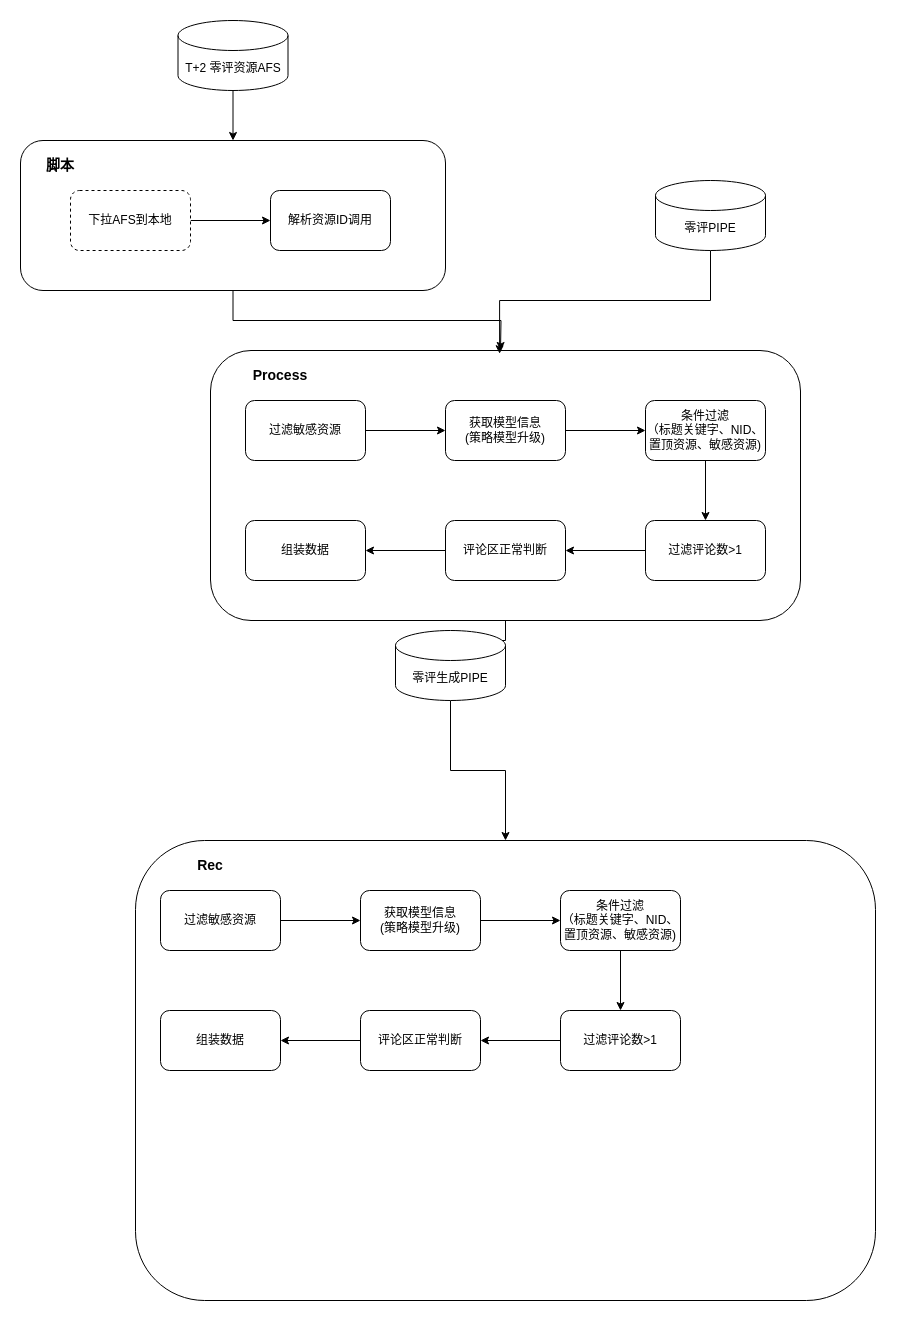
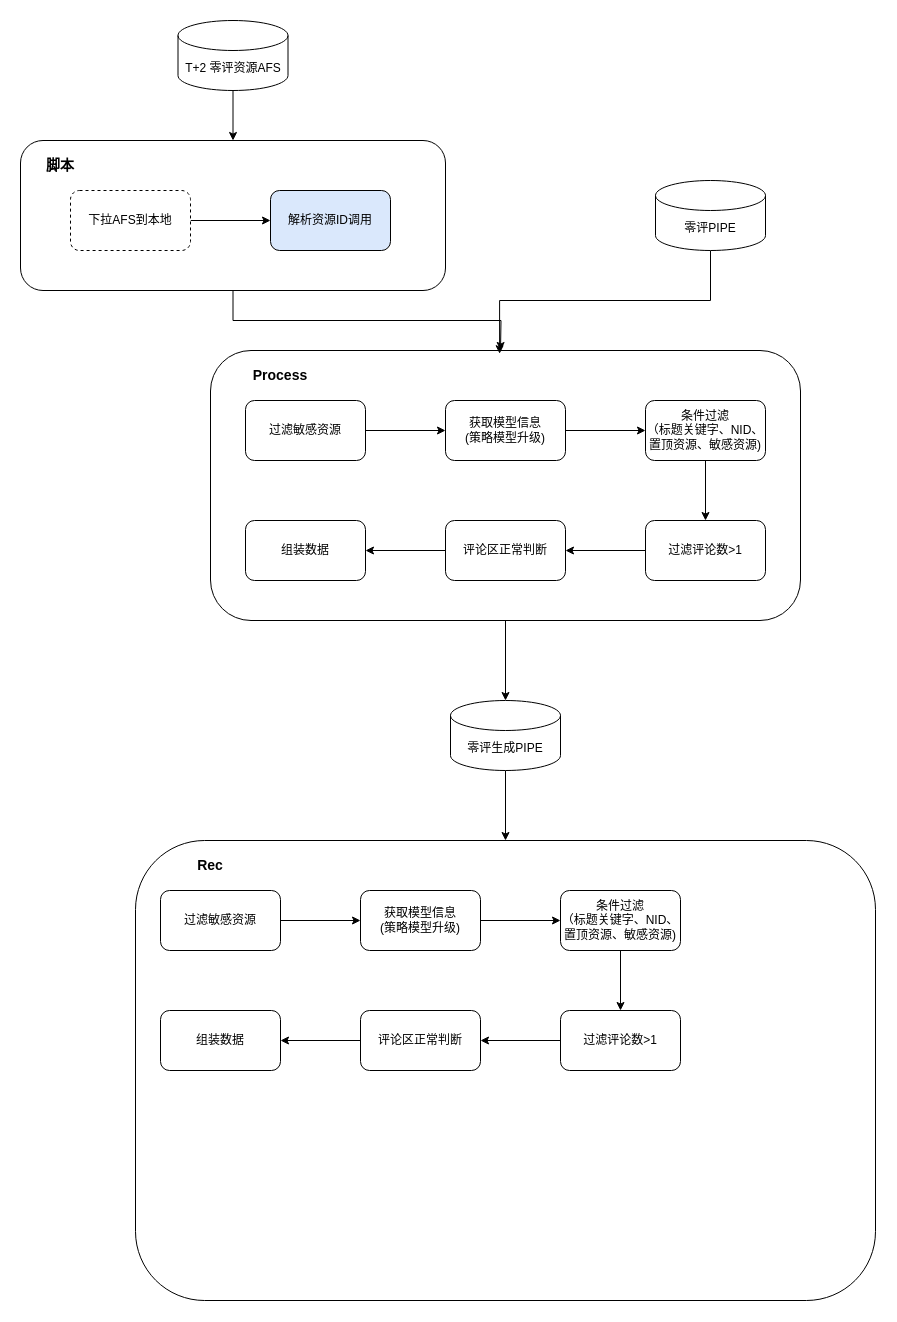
  <mxCell id="0" />
  <mxCell id="1" parent="0" />
  <mxCell id="2" style="edgeStyle=orthogonalEdgeStyle;rounded=0;orthogonalLoop=1;jettySize=auto;html=1;" edge="1" parent="1" source="3" target="19"><mxGeometry relative="1" as="geometry" /></mxCell>
  <mxCell id="3" value="" style="rounded=1;whiteSpace=wrap;html=1;" vertex="1" parent="1"><mxGeometry x="210" y="350" width="590" height="270" as="geometry" /></mxCell>
  <mxCell id="4" style="edgeStyle=orthogonalEdgeStyle;rounded=0;orthogonalLoop=1;jettySize=auto;html=1;entryX=0.49;entryY=0.012;entryDx=0;entryDy=0;entryPerimeter=0;" edge="1" parent="1" source="5" target="3"><mxGeometry relative="1" as="geometry" /></mxCell>
  <mxCell id="5" value="零评PIPE" style="shape=cylinder3;whiteSpace=wrap;html=1;boundedLbl=1;backgroundOutline=1;size=15;" vertex="1" parent="1"><mxGeometry x="655" y="180" width="110" height="70" as="geometry" /></mxCell>
  <mxCell id="6" value="" style="edgeStyle=orthogonalEdgeStyle;rounded=0;orthogonalLoop=1;jettySize=auto;html=1;" edge="1" parent="1" source="7" target="10"><mxGeometry relative="1" as="geometry" /></mxCell>
  <mxCell id="7" value="过滤敏感资源" style="rounded=1;whiteSpace=wrap;html=1;" vertex="1" parent="1"><mxGeometry x="245" y="400" width="120" height="60" as="geometry" /></mxCell>
  <mxCell id="8" value="&lt;b&gt;&lt;font style=&quot;font-size: 14px;&quot;&gt;Process&lt;/font&gt;&lt;/b&gt;" style="text;html=1;align=center;verticalAlign=middle;whiteSpace=wrap;rounded=0;" vertex="1" parent="1"><mxGeometry x="250" y="360" width="60" height="30" as="geometry" /></mxCell>
  <mxCell id="9" value="" style="edgeStyle=orthogonalEdgeStyle;rounded=0;orthogonalLoop=1;jettySize=auto;html=1;" edge="1" parent="1" source="10" target="12"><mxGeometry relative="1" as="geometry" /></mxCell>
  <mxCell id="10" value="获取模型信息&lt;div&gt;(策略模型升级)&lt;/div&gt;" style="rounded=1;whiteSpace=wrap;html=1;" vertex="1" parent="1"><mxGeometry x="445" y="400" width="120" height="60" as="geometry" /></mxCell>
  <mxCell id="11" value="" style="edgeStyle=orthogonalEdgeStyle;rounded=0;orthogonalLoop=1;jettySize=auto;html=1;" edge="1" parent="1" source="12" target="14"><mxGeometry relative="1" as="geometry" /></mxCell>
  <mxCell id="12" value="条件过滤&lt;div&gt;（标题关键字、NID、置顶资源、敏感资源)&lt;/div&gt;" style="rounded=1;whiteSpace=wrap;html=1;" vertex="1" parent="1"><mxGeometry x="645" y="400" width="120" height="60" as="geometry" /></mxCell>
  <mxCell id="13" value="" style="edgeStyle=orthogonalEdgeStyle;rounded=0;orthogonalLoop=1;jettySize=auto;html=1;" edge="1" parent="1" source="14" target="16"><mxGeometry relative="1" as="geometry" /></mxCell>
  <mxCell id="14" value="过滤评论数&amp;gt;1" style="rounded=1;whiteSpace=wrap;html=1;" vertex="1" parent="1"><mxGeometry x="645" y="520" width="120" height="60" as="geometry" /></mxCell>
  <mxCell id="15" value="" style="edgeStyle=orthogonalEdgeStyle;rounded=0;orthogonalLoop=1;jettySize=auto;html=1;" edge="1" parent="1" source="16" target="17"><mxGeometry relative="1" as="geometry" /></mxCell>
  <mxCell id="16" value="评论区正常判断" style="rounded=1;whiteSpace=wrap;html=1;" vertex="1" parent="1"><mxGeometry x="445" y="520" width="120" height="60" as="geometry" /></mxCell>
  <mxCell id="17" value="组装数据" style="rounded=1;whiteSpace=wrap;html=1;" vertex="1" parent="1"><mxGeometry x="245" y="520" width="120" height="60" as="geometry" /></mxCell>
  <mxCell id="18" style="edgeStyle=orthogonalEdgeStyle;rounded=0;orthogonalLoop=1;jettySize=auto;html=1;entryX=0.5;entryY=0;entryDx=0;entryDy=0;" edge="1" parent="1" source="19" target="28"><mxGeometry relative="1" as="geometry" /></mxCell>
- <mxCell id="19" value="零评生成PIPE" style="shape=cylinder3;whiteSpace=wrap;html=1;boundedLbl=1;backgroundOutline=1;size=15;" vertex="1" parent="1"><mxGeometry x="395" y="630" width="110" height="70" as="geometry" /></mxCell>
+ <mxCell id="19" value="零评生成PIPE" style="shape=cylinder3;whiteSpace=wrap;html=1;boundedLbl=1;backgroundOutline=1;size=15;" vertex="1" parent="1"><mxGeometry x="450" y="700" width="110" height="70" as="geometry" /></mxCell>
  <mxCell id="20" style="edgeStyle=orthogonalEdgeStyle;rounded=0;orthogonalLoop=1;jettySize=auto;html=1;" edge="1" parent="1" source="21" target="23"><mxGeometry relative="1" as="geometry" /></mxCell>
  <mxCell id="21" value="T+2 零评资源AFS" style="shape=cylinder3;whiteSpace=wrap;html=1;boundedLbl=1;backgroundOutline=1;size=15;" vertex="1" parent="1"><mxGeometry x="177.5" y="20" width="110" height="70" as="geometry" /></mxCell>
  <mxCell id="22" style="edgeStyle=orthogonalEdgeStyle;rounded=0;orthogonalLoop=1;jettySize=auto;html=1;exitX=0.5;exitY=1;exitDx=0;exitDy=0;" edge="1" parent="1" source="23"><mxGeometry relative="1" as="geometry"><mxPoint x="500" y="350" as="targetPoint" /></mxGeometry></mxCell>
  <mxCell id="23" value="" style="rounded=1;whiteSpace=wrap;html=1;" vertex="1" parent="1"><mxGeometry x="20" y="140" width="425" height="150" as="geometry" /></mxCell>
  <mxCell id="24" value="&lt;b&gt;&lt;font style=&quot;font-size: 14px;&quot;&gt;脚本&lt;/font&gt;&lt;/b&gt;" style="text;html=1;align=center;verticalAlign=middle;whiteSpace=wrap;rounded=0;" vertex="1" parent="1"><mxGeometry x="30" y="150" width="60" height="30" as="geometry" /></mxCell>
  <mxCell id="25" value="" style="edgeStyle=orthogonalEdgeStyle;rounded=0;orthogonalLoop=1;jettySize=auto;html=1;" edge="1" parent="1" source="26" target="27"><mxGeometry relative="1" as="geometry" /></mxCell>
  <mxCell id="26" value="下拉AFS到本地" style="rounded=1;whiteSpace=wrap;html=1;dashed=1;" vertex="1" parent="1"><mxGeometry x="70" y="190" width="120" height="60" as="geometry" /></mxCell>
- <mxCell id="27" value="解析资源ID调用" style="rounded=1;whiteSpace=wrap;html=1;" vertex="1" parent="1"><mxGeometry x="270" y="190" width="120" height="60" as="geometry" /></mxCell>
+ <mxCell id="27" value="解析资源ID调用" style="rounded=1;whiteSpace=wrap;html=1;fillColor=#dae8fc;" vertex="1" parent="1"><mxGeometry x="270" y="190" width="120" height="60" as="geometry" /></mxCell>
  <mxCell id="28" value="" style="rounded=1;whiteSpace=wrap;html=1;" vertex="1" parent="1"><mxGeometry x="135" y="840" width="740" height="460" as="geometry" /></mxCell>
  <mxCell id="29" value="" style="edgeStyle=orthogonalEdgeStyle;rounded=0;orthogonalLoop=1;jettySize=auto;html=1;" edge="1" parent="1" source="30" target="33"><mxGeometry relative="1" as="geometry" /></mxCell>
  <mxCell id="30" value="过滤敏感资源" style="rounded=1;whiteSpace=wrap;html=1;" vertex="1" parent="1"><mxGeometry x="160" y="890" width="120" height="60" as="geometry" /></mxCell>
  <mxCell id="31" value="&lt;span style=&quot;font-size: 14px;&quot;&gt;&lt;b&gt;Rec&lt;/b&gt;&lt;/span&gt;" style="text;html=1;align=center;verticalAlign=middle;whiteSpace=wrap;rounded=0;" vertex="1" parent="1"><mxGeometry x="180" y="850" width="60" height="30" as="geometry" /></mxCell>
  <mxCell id="32" value="" style="edgeStyle=orthogonalEdgeStyle;rounded=0;orthogonalLoop=1;jettySize=auto;html=1;" edge="1" parent="1" source="33" target="35"><mxGeometry relative="1" as="geometry" /></mxCell>
  <mxCell id="33" value="获取模型信息&lt;div&gt;(策略模型升级)&lt;/div&gt;" style="rounded=1;whiteSpace=wrap;html=1;" vertex="1" parent="1"><mxGeometry x="360" y="890" width="120" height="60" as="geometry" /></mxCell>
  <mxCell id="34" value="" style="edgeStyle=orthogonalEdgeStyle;rounded=0;orthogonalLoop=1;jettySize=auto;html=1;" edge="1" parent="1" source="35" target="37"><mxGeometry relative="1" as="geometry" /></mxCell>
  <mxCell id="35" value="条件过滤&lt;div&gt;（标题关键字、NID、置顶资源、敏感资源)&lt;/div&gt;" style="rounded=1;whiteSpace=wrap;html=1;" vertex="1" parent="1"><mxGeometry x="560" y="890" width="120" height="60" as="geometry" /></mxCell>
  <mxCell id="36" value="" style="edgeStyle=orthogonalEdgeStyle;rounded=0;orthogonalLoop=1;jettySize=auto;html=1;" edge="1" parent="1" source="37" target="39"><mxGeometry relative="1" as="geometry" /></mxCell>
  <mxCell id="37" value="过滤评论数&amp;gt;1" style="rounded=1;whiteSpace=wrap;html=1;" vertex="1" parent="1"><mxGeometry x="560" y="1010" width="120" height="60" as="geometry" /></mxCell>
  <mxCell id="38" value="" style="edgeStyle=orthogonalEdgeStyle;rounded=0;orthogonalLoop=1;jettySize=auto;html=1;" edge="1" parent="1" source="39" target="40"><mxGeometry relative="1" as="geometry" /></mxCell>
  <mxCell id="39" value="评论区正常判断" style="rounded=1;whiteSpace=wrap;html=1;" vertex="1" parent="1"><mxGeometry x="360" y="1010" width="120" height="60" as="geometry" /></mxCell>
  <mxCell id="40" value="组装数据" style="rounded=1;whiteSpace=wrap;html=1;" vertex="1" parent="1"><mxGeometry x="160" y="1010" width="120" height="60" as="geometry" /></mxCell>
